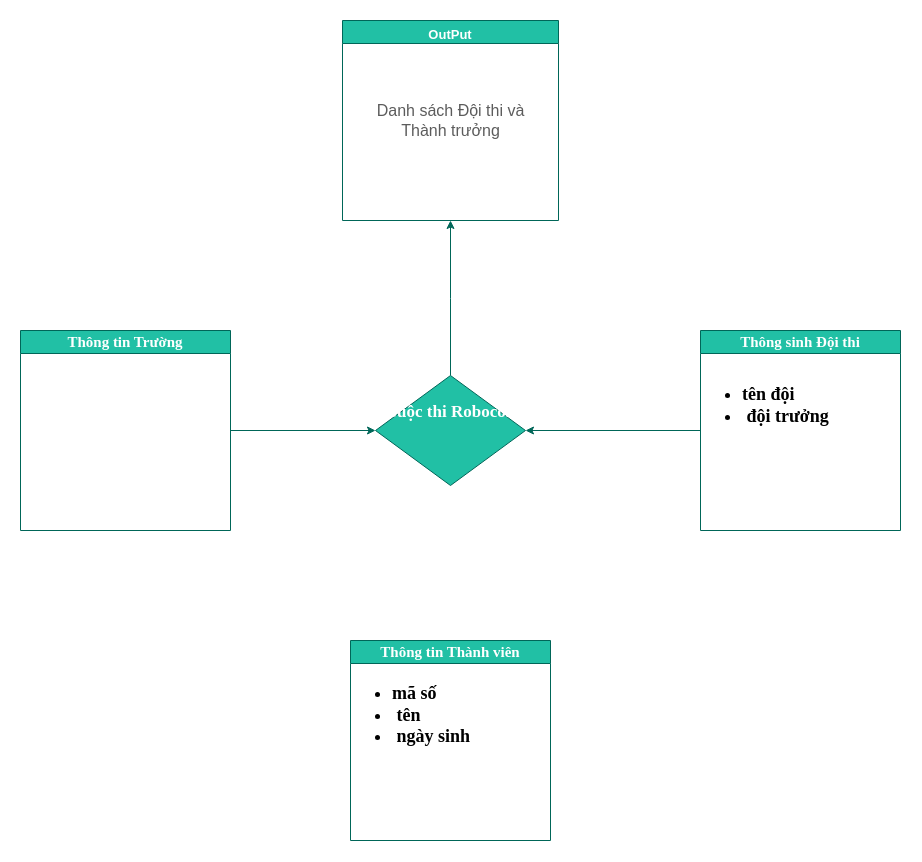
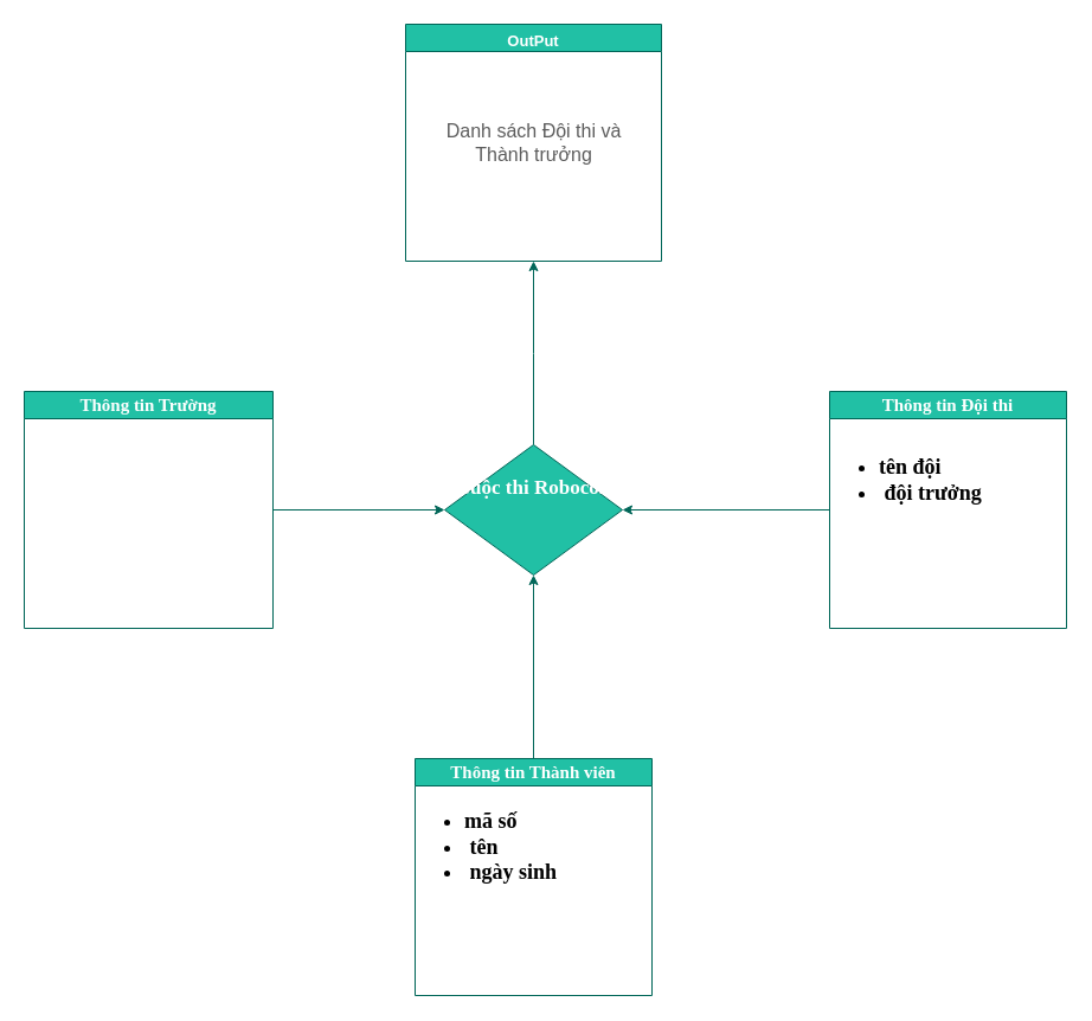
  <mxCell id="0" />
  <mxCell id="1" parent="0" />
  <mxCell id="2" style="edgeStyle=orthogonalEdgeStyle;rounded=0;orthogonalLoop=1;jettySize=auto;html=1;strokeColor=#006658;fontColor=#5C5C5C;fillColor=#21C0A5;" edge="1" parent="1" source="3"><mxGeometry relative="1" as="geometry"><mxPoint x="450" y="220" as="targetPoint" /></mxGeometry></mxCell>
  <mxCell id="3" value="&lt;font style=&quot;font-size: 17px;&quot;&gt;&lt;br style=&quot;font-size: 17px;&quot;&gt;Cuộc thi Robocon&lt;br style=&quot;font-size: 17px;&quot;&gt;&lt;/font&gt;" style="rhombus;whiteSpace=wrap;html=1;labelBackgroundColor=none;align=center;verticalAlign=top;fontFamily=Times New Roman;fontSize=17;fillColor=#21C0A5;strokeColor=#006658;fontColor=#FFFFFF;fontStyle=1;" vertex="1" parent="1"><mxGeometry x="375" y="375" width="150" height="110" as="geometry" /></mxCell>
  <mxCell id="4" style="edgeStyle=orthogonalEdgeStyle;rounded=0;orthogonalLoop=1;jettySize=auto;html=1;exitX=1;exitY=0.5;exitDx=0;exitDy=0;entryX=0;entryY=0.5;entryDx=0;entryDy=0;strokeColor=#006658;fontColor=#5C5C5C;fillColor=#21C0A5;" edge="1" parent="1" source="5" target="3"><mxGeometry relative="1" as="geometry" /></mxCell>
  <mxCell id="5" value="&lt;font style=&quot;font-size: 15px;&quot;&gt;&lt;br style=&quot;font-size: 15px;&quot;&gt;&lt;span style=&quot;font-size: 15px;&quot;&gt;Thông tin Trường&lt;/span&gt;&lt;/font&gt;" style="swimlane;whiteSpace=wrap;html=1;startSize=23;align=center;verticalAlign=bottom;fontSize=15;fontStyle=1;fontFamily=Times New Roman;labelBackgroundColor=none;fillColor=#21C0A5;strokeColor=#006658;fontColor=#FFFFFF;" vertex="1" parent="1"><mxGeometry x="20" y="330" width="210" height="200" as="geometry" /></mxCell>
  <mxCell id="6" style="edgeStyle=orthogonalEdgeStyle;rounded=0;orthogonalLoop=1;jettySize=auto;html=1;entryX=1;entryY=0.5;entryDx=0;entryDy=0;strokeColor=#006658;fontColor=#5C5C5C;fillColor=#21C0A5;" edge="1" parent="1" source="7" target="3"><mxGeometry relative="1" as="geometry" /></mxCell>
- <mxCell id="7" value="&lt;br style=&quot;font-size: 15px;&quot;&gt;&lt;span style=&quot;font-size: 15px;&quot;&gt;Thông sinh Đội thi&lt;/span&gt;" style="swimlane;whiteSpace=wrap;html=1;startSize=23;align=center;verticalAlign=bottom;fontSize=15;fontStyle=1;fontFamily=Times New Roman;labelBackgroundColor=none;fillColor=#21C0A5;strokeColor=#006658;fontColor=#FFFFFF;" vertex="1" parent="1"><mxGeometry x="700" y="330" width="200" height="200" as="geometry" /></mxCell>
+ <mxCell id="7" value="&lt;br style=&quot;font-size: 15px;&quot;&gt;&lt;span style=&quot;font-size: 15px;&quot;&gt;Thông tin Đội thi&lt;/span&gt;" style="swimlane;whiteSpace=wrap;html=1;startSize=23;align=center;verticalAlign=bottom;fontSize=15;fontStyle=1;fontFamily=Times New Roman;labelBackgroundColor=none;fillColor=#21C0A5;strokeColor=#006658;fontColor=#FFFFFF;" vertex="1" parent="1"><mxGeometry x="700" y="330" width="200" height="200" as="geometry" /></mxCell>
  <mxCell id="8" value="&lt;ul style=&quot;font-size: 18px;&quot;&gt;&lt;li style=&quot;font-size: 18px;&quot;&gt;&lt;span style=&quot;background-color: initial; font-size: 18px;&quot;&gt;tên đội&lt;/span&gt;&lt;/li&gt;&lt;li style=&quot;font-size: 18px;&quot;&gt;&lt;span style=&quot;background-color: initial; font-size: 18px;&quot;&gt;&amp;nbsp;đội trưởng&lt;/span&gt;&lt;/li&gt;&lt;/ul&gt;" style="text;html=1;align=left;verticalAlign=middle;resizable=0;points=[];autosize=1;strokeColor=none;fillColor=none;fontStyle=1;fontSize=18;fontFamily=Times New Roman;labelBackgroundColor=none;fontColor=#000000;" vertex="1" parent="7"><mxGeometry y="30" width="140" height="90" as="geometry" /></mxCell>
+ <mxCell id="9" style="edgeStyle=orthogonalEdgeStyle;rounded=0;orthogonalLoop=1;jettySize=auto;html=1;entryX=0.5;entryY=1;entryDx=0;entryDy=0;strokeColor=#006658;fontColor=#5C5C5C;fillColor=#21C0A5;" edge="1" parent="1" source="10" target="3"><mxGeometry relative="1" as="geometry" /></mxCell>
  <mxCell id="10" value="&lt;br style=&quot;font-size: 15px;&quot;&gt;&lt;span style=&quot;font-size: 15px;&quot;&gt;Thông tin Thành viên&lt;/span&gt;" style="swimlane;whiteSpace=wrap;html=1;startSize=23;align=center;verticalAlign=bottom;fontSize=15;fontStyle=1;fontFamily=Times New Roman;labelBackgroundColor=none;fillColor=#21C0A5;strokeColor=#006658;fontColor=#FFFFFF;" vertex="1" parent="1"><mxGeometry x="350" y="640" width="200" height="200" as="geometry" /></mxCell>
  <mxCell id="11" value="&lt;ul style=&quot;font-size: 18px;&quot;&gt;&lt;li style=&quot;font-size: 18px;&quot;&gt;mã số&lt;/li&gt;&lt;li style=&quot;font-size: 18px;&quot;&gt;&amp;nbsp;tên&lt;/li&gt;&lt;li style=&quot;font-size: 18px;&quot;&gt;&amp;nbsp;ngày sinh&lt;br style=&quot;font-size: 18px;&quot;&gt;&lt;/li&gt;&lt;/ul&gt;" style="text;html=1;align=left;verticalAlign=middle;resizable=0;points=[];autosize=1;strokeColor=none;fillColor=none;fontStyle=1;fontSize=18;fontFamily=Times New Roman;labelBackgroundColor=none;fontColor=#000000;" vertex="1" parent="10"><mxGeometry y="20" width="140" height="110" as="geometry" /></mxCell>
  <mxCell id="12" value="OutP&lt;span style=&quot;background-color: initial; font-size: 13px;&quot;&gt;ut&lt;/span&gt;&lt;div style=&quot;font-size: 13px;&quot;&gt;&lt;div style=&quot;font-size: 13px;&quot;&gt;&lt;br style=&quot;font-size: 13px;&quot;&gt;&lt;/div&gt;&lt;/div&gt;" style="swimlane;whiteSpace=wrap;html=1;strokeColor=#006658;fontColor=#FFFFFF;fillColor=#21C0A5;verticalAlign=top;fontSize=13;" vertex="1" parent="1"><mxGeometry x="342" y="20" width="216" height="200" as="geometry" /></mxCell>
  <mxCell id="13" value="Danh sách Đội thi và &lt;br&gt;Thành trưởng" style="text;html=1;align=center;verticalAlign=middle;resizable=0;points=[];autosize=1;strokeColor=none;fillColor=none;fontColor=#5C5C5C;fontSize=16;" vertex="1" parent="12"><mxGeometry x="23" y="75" width="170" height="50" as="geometry" /></mxCell>
